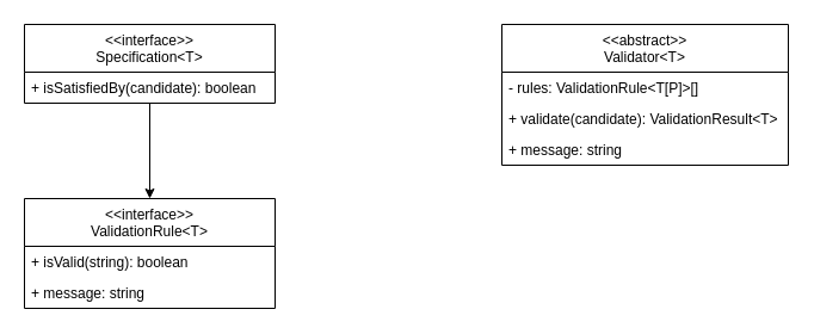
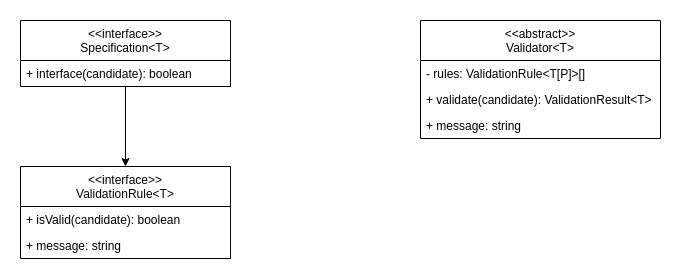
  <mxCell id="0" />
  <mxCell id="1" parent="0" />
  <mxCell id="2" value="" style="edgeStyle=none;html=1;startSize=40;" edge="1" parent="1" source="3" target="5"><mxGeometry relative="1" as="geometry" /></mxCell>
  <mxCell id="3" value="&lt;&lt;interface&gt;&gt;&#10;Specification&lt;T&gt;" style="swimlane;fontStyle=0;childLayout=stackLayout;horizontal=1;startSize=40;fillColor=none;horizontalStack=0;resizeParent=1;resizeParentMax=0;resizeLast=0;collapsible=1;marginBottom=0;" vertex="1" parent="1"><mxGeometry x="20" y="20" width="210" height="66" as="geometry" /></mxCell>
- <mxCell id="4" value="+ isSatisfiedBy(candidate): boolean" style="text;strokeColor=none;fillColor=none;align=left;verticalAlign=top;spacingLeft=4;spacingRight=4;overflow=hidden;rotatable=0;points=[[0,0.5],[1,0.5]];portConstraint=eastwest;startSize=40;" vertex="1" parent="3"><mxGeometry y="40" width="210" height="26" as="geometry" /></mxCell>
+ <mxCell id="4" value="+ interface(candidate): boolean" style="text;strokeColor=none;fillColor=none;align=left;verticalAlign=top;spacingLeft=4;spacingRight=4;overflow=hidden;rotatable=0;points=[[0,0.5],[1,0.5]];portConstraint=eastwest;startSize=40;" vertex="1" parent="3"><mxGeometry y="40" width="210" height="26" as="geometry" /></mxCell>
  <mxCell id="5" value="&lt;&lt;interface&gt;&gt;&#10;ValidationRule&lt;T&gt;" style="swimlane;fontStyle=0;childLayout=stackLayout;horizontal=1;startSize=40;fillColor=none;horizontalStack=0;resizeParent=1;resizeParentMax=0;resizeLast=0;collapsible=1;marginBottom=0;" vertex="1" parent="1"><mxGeometry x="20" y="166" width="210" height="92" as="geometry" /></mxCell>
- <mxCell id="6" value="+ isValid(string): boolean" style="text;strokeColor=none;fillColor=none;align=left;verticalAlign=top;spacingLeft=4;spacingRight=4;overflow=hidden;rotatable=0;points=[[0,0.5],[1,0.5]];portConstraint=eastwest;startSize=40;" vertex="1" parent="5"><mxGeometry y="40" width="210" height="26" as="geometry" /></mxCell>
+ <mxCell id="6" value="+ isValid(candidate): boolean" style="text;strokeColor=none;fillColor=none;align=left;verticalAlign=top;spacingLeft=4;spacingRight=4;overflow=hidden;rotatable=0;points=[[0,0.5],[1,0.5]];portConstraint=eastwest;startSize=40;" vertex="1" parent="5"><mxGeometry y="40" width="210" height="26" as="geometry" /></mxCell>
  <mxCell id="7" value="+ message: string" style="text;strokeColor=none;fillColor=none;align=left;verticalAlign=top;spacingLeft=4;spacingRight=4;overflow=hidden;rotatable=0;points=[[0,0.5],[1,0.5]];portConstraint=eastwest;startSize=40;" vertex="1" parent="5"><mxGeometry y="66" width="210" height="26" as="geometry" /></mxCell>
  <mxCell id="8" value="&lt;&lt;abstract&gt;&gt;&#10;Validator&lt;T&gt;" style="swimlane;fontStyle=0;childLayout=stackLayout;horizontal=1;startSize=40;fillColor=none;horizontalStack=0;resizeParent=1;resizeParentMax=0;resizeLast=0;collapsible=1;marginBottom=0;" vertex="1" parent="1"><mxGeometry x="420" y="20" width="240" height="118" as="geometry" /></mxCell>
  <mxCell id="9" value="- rules: ValidationRule&lt;T[P]&gt;[]" style="text;strokeColor=none;fillColor=none;align=left;verticalAlign=top;spacingLeft=4;spacingRight=4;overflow=hidden;rotatable=0;points=[[0,0.5],[1,0.5]];portConstraint=eastwest;startSize=40;" vertex="1" parent="8"><mxGeometry y="40" width="240" height="26" as="geometry" /></mxCell>
  <mxCell id="10" value="+ validate(candidate): ValidationResult&lt;T&gt;" style="text;strokeColor=none;fillColor=none;align=left;verticalAlign=top;spacingLeft=4;spacingRight=4;overflow=hidden;rotatable=0;points=[[0,0.5],[1,0.5]];portConstraint=eastwest;startSize=40;" vertex="1" parent="8"><mxGeometry y="66" width="240" height="26" as="geometry" /></mxCell>
  <mxCell id="11" value="+ message: string" style="text;strokeColor=none;fillColor=none;align=left;verticalAlign=top;spacingLeft=4;spacingRight=4;overflow=hidden;rotatable=0;points=[[0,0.5],[1,0.5]];portConstraint=eastwest;startSize=40;" vertex="1" parent="8"><mxGeometry y="92" width="240" height="26" as="geometry" /></mxCell>
